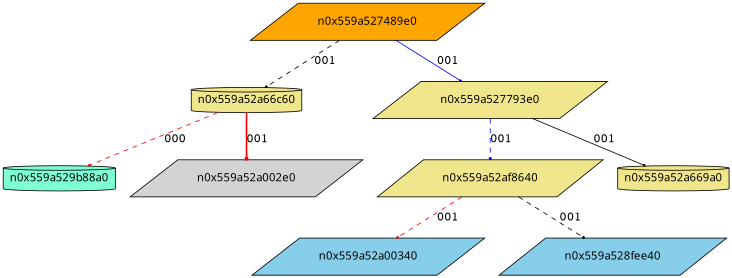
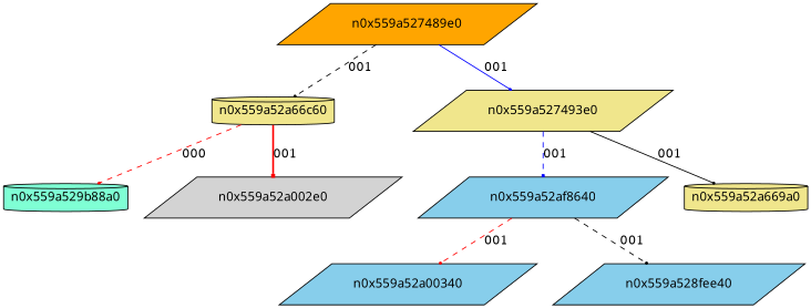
  digraph {
    node [fillcolor=khaki fontname=Terminus shape=parallelogram style=filled]
    edge [arrowhead=dot arrowsize=.3 color=black style=dashed]
    n0x559a527489e0 [fillcolor=orange height=.1 width=.1]
    n0x559a52a66c60 [height=.1 shape=cylinder width=.1]
-   n0x559a527493e0 [height=.1 width=.1 label=n0x559a527793e0]
+   n0x559a527493e0 [height=.1 width=.1]
    n0x559a529b88a0 [fillcolor=aquamarine height=.1 shape=cylinder width=.1]
    n0x559a52a002e0 [fillcolor=lightgrey height=.1 width=.1]
-   n0x559a52af8640 [height=.1 width=.1]
+   n0x559a52af8640 [fillcolor=skyblue height=.1 width=.1]
    n0x559a52a669a0 [height=.1 shape=cylinder width=.1]
    n0x559a52a00340 [fillcolor=skyblue height=.1 width=.1]
    n0x559a528fee40 [fillcolor=skyblue height=.1 width=.1]
    n0x559a527489e0 -> n0x559a52a66c60 [label=001]
    n0x559a527489e0 -> n0x559a527493e0 [arrowhead=diamond color=blue label=001 style=solid]
    n0x559a52a66c60 -> n0x559a529b88a0 [arrowhead=diamond color=red label=000]
    n0x559a52a66c60 -> n0x559a52a002e0 [arrowhead=box color=red label=001 style=bold]
    n0x559a527493e0 -> n0x559a52af8640 [arrowhead=box color=blue label=001]
    n0x559a527493e0 -> n0x559a52a669a0 [label=001 style=solid]
    n0x559a52af8640 -> n0x559a52a00340 [color=red label=001]
    n0x559a52af8640 -> n0x559a528fee40 [label=001]
  }
